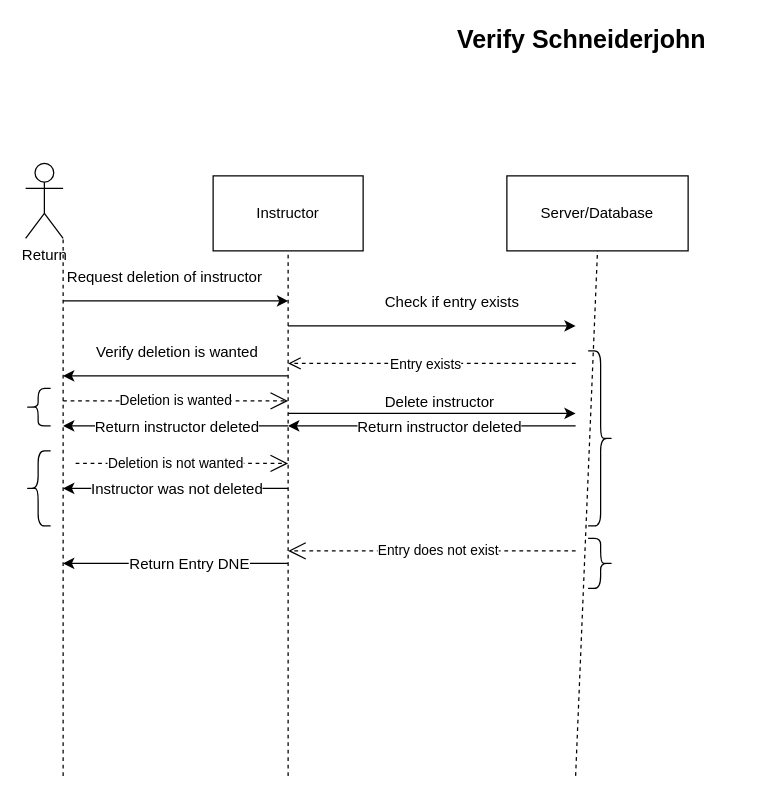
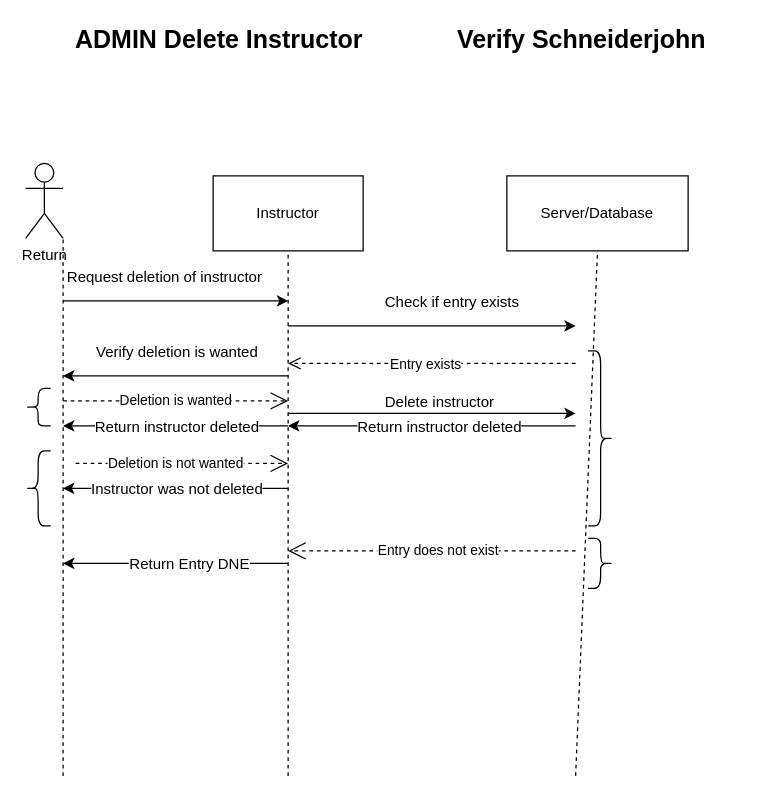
  <mxCell id="0" />
  <mxCell id="1" parent="0" />
  <mxCell id="2" value="Return" style="shape=umlActor;verticalLabelPosition=bottom;labelBackgroundColor=#ffffff;verticalAlign=top;html=1;outlineConnect=0;" vertex="1" parent="1"><mxGeometry x="20" y="130" width="30" height="60" as="geometry" /></mxCell>
+ <mxCell id="3" value="&lt;b&gt;&lt;font style=&quot;font-size: 20px&quot;&gt;ADMIN Delete Instructor&lt;/font&gt;&lt;/b&gt;" style="text;html=1;strokeColor=none;fillColor=none;align=center;verticalAlign=middle;whiteSpace=wrap;rounded=0;" vertex="1" parent="1"><mxGeometry x="50" y="20" width="250" height="20" as="geometry" /></mxCell>
  <mxCell id="4" value="&lt;b&gt;&lt;font style=&quot;font-size: 20px&quot;&gt;Verify Schneiderjohn&lt;/font&gt;&lt;/b&gt;" style="text;html=1;strokeColor=none;fillColor=none;align=center;verticalAlign=middle;whiteSpace=wrap;rounded=0;" vertex="1" parent="1"><mxGeometry x="340" y="20" width="250" height="20" as="geometry" /></mxCell>
  <mxCell id="5" value="Instructor" style="rounded=0;whiteSpace=wrap;html=1;" vertex="1" parent="1"><mxGeometry x="170" y="140" width="120" height="60" as="geometry" /></mxCell>
  <mxCell id="6" value="Server/Database" style="rounded=0;whiteSpace=wrap;html=1;" vertex="1" parent="1"><mxGeometry x="405" y="140" width="145" height="60" as="geometry" /></mxCell>
  <mxCell id="7" value="" style="endArrow=none;dashed=1;html=1;entryX=1;entryY=1;entryDx=0;entryDy=0;entryPerimeter=0;" edge="1" parent="1" target="2"><mxGeometry width="50" height="50" relative="1" as="geometry"><mxPoint x="50" y="620" as="sourcePoint" /><mxPoint x="70" y="230" as="targetPoint" /></mxGeometry></mxCell>
  <mxCell id="8" value="" style="endArrow=none;dashed=1;html=1;entryX=0.5;entryY=1;entryDx=0;entryDy=0;" edge="1" parent="1" target="5"><mxGeometry width="50" height="50" relative="1" as="geometry"><mxPoint x="230" y="620" as="sourcePoint" /><mxPoint x="70" y="620" as="targetPoint" /><Array as="points"><mxPoint x="230" y="390" /></Array></mxGeometry></mxCell>
  <mxCell id="9" value="" style="endArrow=none;dashed=1;html=1;entryX=0.5;entryY=1;entryDx=0;entryDy=0;" edge="1" parent="1" target="6"><mxGeometry width="50" height="50" relative="1" as="geometry"><mxPoint x="460" y="620" as="sourcePoint" /><mxPoint x="70" y="630" as="targetPoint" /></mxGeometry></mxCell>
  <mxCell id="10" value="" style="endArrow=classic;html=1;" edge="1" parent="1"><mxGeometry width="50" height="50" relative="1" as="geometry"><mxPoint x="50" y="240" as="sourcePoint" /><mxPoint x="230" y="240" as="targetPoint" /></mxGeometry></mxCell>
  <mxCell id="11" value="Request deletion of instructor" style="text;html=1;align=center;verticalAlign=middle;resizable=0;points=[];labelBackgroundColor=#ffffff;" vertex="1" connectable="0" parent="10"><mxGeometry x="0.342" y="3" relative="1" as="geometry"><mxPoint x="-41" y="-17" as="offset" /></mxGeometry></mxCell>
  <mxCell id="12" value="" style="endArrow=classic;html=1;" edge="1" parent="1"><mxGeometry width="50" height="50" relative="1" as="geometry"><mxPoint x="230" y="260" as="sourcePoint" /><mxPoint x="460" y="260" as="targetPoint" /></mxGeometry></mxCell>
  <mxCell id="13" value="Check if entry exists" style="text;html=1;align=center;verticalAlign=middle;resizable=0;points=[];labelBackgroundColor=#ffffff;" vertex="1" connectable="0" parent="12"><mxGeometry x="0.198" y="-2" relative="1" as="geometry"><mxPoint x="-8" y="-22" as="offset" /></mxGeometry></mxCell>
  <mxCell id="14" value="Entry exists" style="html=1;verticalAlign=bottom;endArrow=open;dashed=1;endSize=8;" edge="1" parent="1"><mxGeometry x="0.043" y="10" relative="1" as="geometry"><mxPoint x="460" y="290" as="sourcePoint" /><mxPoint x="230" y="290" as="targetPoint" /><Array as="points" /><mxPoint as="offset" /></mxGeometry></mxCell>
  <mxCell id="15" value="" style="endArrow=classic;html=1;" edge="1" parent="1"><mxGeometry width="50" height="50" relative="1" as="geometry"><mxPoint x="230" y="300" as="sourcePoint" /><mxPoint x="50" y="300" as="targetPoint" /></mxGeometry></mxCell>
  <mxCell id="16" value="Verify deletion is wanted" style="text;html=1;align=center;verticalAlign=middle;resizable=0;points=[];labelBackgroundColor=#ffffff;" vertex="1" connectable="0" parent="15"><mxGeometry x="-0.453" relative="1" as="geometry"><mxPoint x="-41" y="-20" as="offset" /></mxGeometry></mxCell>
  <mxCell id="17" value="Deletion is wanted" style="endArrow=open;endSize=12;dashed=1;html=1;" edge="1" parent="1"><mxGeometry width="160" relative="1" as="geometry"><mxPoint x="50" y="320" as="sourcePoint" /><mxPoint x="230" y="320" as="targetPoint" /><mxPoint as="offset" /></mxGeometry></mxCell>
  <mxCell id="18" value="" style="endArrow=classic;html=1;" edge="1" parent="1"><mxGeometry width="50" height="50" relative="1" as="geometry"><mxPoint x="230" y="330" as="sourcePoint" /><mxPoint x="460" y="330" as="targetPoint" /></mxGeometry></mxCell>
  <mxCell id="19" value="Delete instructor" style="text;html=1;align=center;verticalAlign=middle;resizable=0;points=[];labelBackgroundColor=#ffffff;" vertex="1" connectable="0" parent="18"><mxGeometry x="0.242" y="-1" relative="1" as="geometry"><mxPoint x="-23" y="-11" as="offset" /></mxGeometry></mxCell>
  <mxCell id="20" value="" style="shape=curlyBracket;whiteSpace=wrap;html=1;rounded=1;" vertex="1" parent="1"><mxGeometry x="20" y="310" width="20" height="30" as="geometry" /></mxCell>
  <mxCell id="21" value="" style="shape=curlyBracket;whiteSpace=wrap;html=1;rounded=1;" vertex="1" parent="1"><mxGeometry x="20" y="360" width="20" height="60" as="geometry" /></mxCell>
  <mxCell id="22" value="Deletion is not wanted" style="endArrow=open;endSize=12;dashed=1;html=1;" edge="1" parent="1"><mxGeometry x="-0.059" width="160" relative="1" as="geometry"><mxPoint x="60" y="370" as="sourcePoint" /><mxPoint x="230" y="370" as="targetPoint" /><mxPoint as="offset" /></mxGeometry></mxCell>
  <mxCell id="23" value="" style="endArrow=classic;html=1;" edge="1" parent="1"><mxGeometry width="50" height="50" relative="1" as="geometry"><mxPoint x="230" y="390" as="sourcePoint" /><mxPoint x="50" y="390" as="targetPoint" /></mxGeometry></mxCell>
  <mxCell id="24" value="Instructor was not deleted" style="text;html=1;align=center;verticalAlign=middle;resizable=0;points=[];labelBackgroundColor=#ffffff;" vertex="1" connectable="0" parent="23"><mxGeometry x="-0.587" y="9" relative="1" as="geometry"><mxPoint x="-53" y="-9" as="offset" /></mxGeometry></mxCell>
  <mxCell id="25" value="" style="shape=curlyBracket;whiteSpace=wrap;html=1;rounded=1;rotation=-180;" vertex="1" parent="1"><mxGeometry x="470" y="280" width="20" height="140" as="geometry" /></mxCell>
  <mxCell id="26" value="" style="shape=curlyBracket;whiteSpace=wrap;html=1;rounded=1;rotation=-180;" vertex="1" parent="1"><mxGeometry x="470" y="430" width="20" height="40" as="geometry" /></mxCell>
  <mxCell id="27" value="Entry does not exist" style="endArrow=open;endSize=12;dashed=1;html=1;" edge="1" parent="1"><mxGeometry x="-0.043" width="160" relative="1" as="geometry"><mxPoint x="460" y="440" as="sourcePoint" /><mxPoint x="230" y="440" as="targetPoint" /><mxPoint as="offset" /></mxGeometry></mxCell>
  <mxCell id="28" value="" style="endArrow=classic;html=1;" edge="1" parent="1"><mxGeometry width="50" height="50" relative="1" as="geometry"><mxPoint x="230" y="450" as="sourcePoint" /><mxPoint x="50" y="450" as="targetPoint" /></mxGeometry></mxCell>
  <mxCell id="29" value="Return Entry DNE" style="text;html=1;align=center;verticalAlign=middle;resizable=0;points=[];labelBackgroundColor=#ffffff;" vertex="1" connectable="0" parent="28"><mxGeometry x="-0.187" relative="1" as="geometry"><mxPoint x="-7" as="offset" /></mxGeometry></mxCell>
  <mxCell id="30" value="" style="endArrow=classic;html=1;" edge="1" parent="1"><mxGeometry width="50" height="50" relative="1" as="geometry"><mxPoint x="460" y="340" as="sourcePoint" /><mxPoint x="230" y="340" as="targetPoint" /></mxGeometry></mxCell>
  <mxCell id="31" value="Return instructor deleted" style="text;html=1;align=center;verticalAlign=middle;resizable=0;points=[];labelBackgroundColor=#ffffff;" vertex="1" connectable="0" parent="30"><mxGeometry x="-0.179" y="2" relative="1" as="geometry"><mxPoint x="-16" y="-2" as="offset" /></mxGeometry></mxCell>
  <mxCell id="32" value="" style="endArrow=classic;html=1;" edge="1" parent="1"><mxGeometry width="50" height="50" relative="1" as="geometry"><mxPoint x="230" y="340" as="sourcePoint" /><mxPoint x="50" y="340" as="targetPoint" /></mxGeometry></mxCell>
  <mxCell id="33" value="Return instructor deleted" style="text;html=1;align=center;verticalAlign=middle;resizable=0;points=[];labelBackgroundColor=#ffffff;" vertex="1" connectable="0" parent="32"><mxGeometry x="0.302" y="1" relative="1" as="geometry"><mxPoint x="27" y="-1" as="offset" /></mxGeometry></mxCell>
